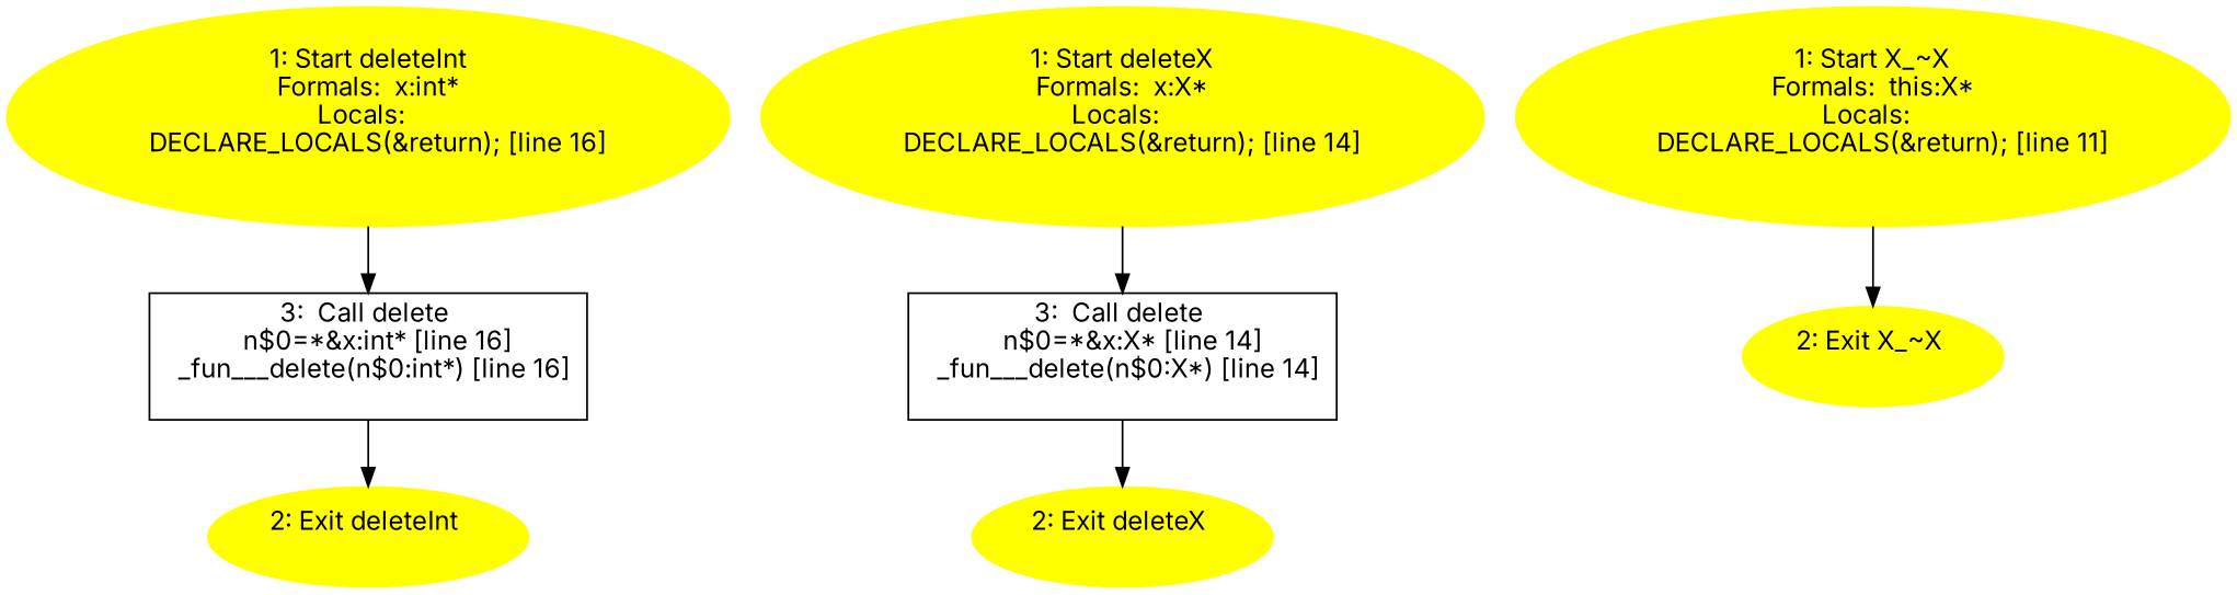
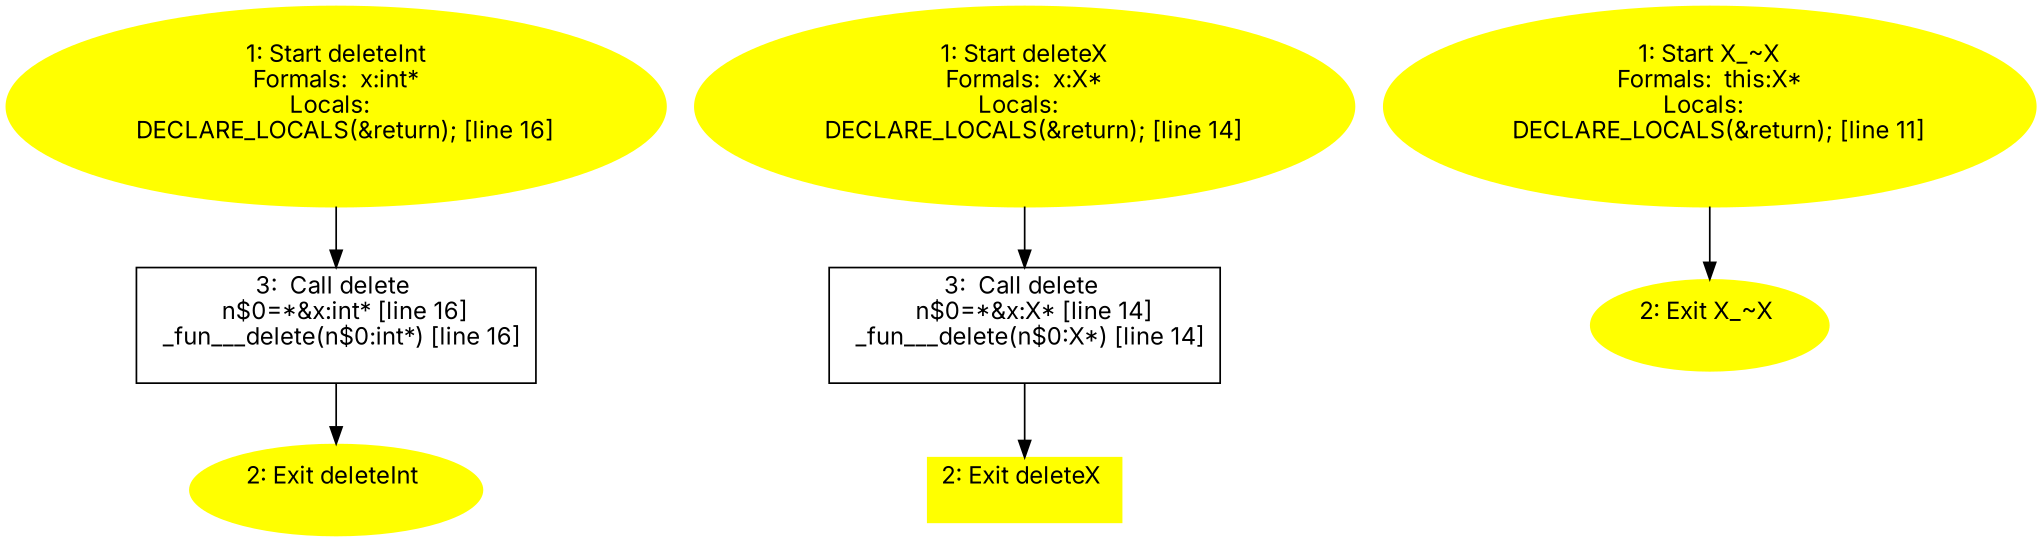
  digraph {
    fontname=Inter
    node [color=yellow style=filled fontname=Inter]
    edge [fontname=Inter]
    n1 [label="1: Start deleteInt\nFormals:  x:int*\nLocals:  \n   DECLARE_LOCALS(&return); [line 16]\n "]
    n2 [label="3:  Call delete \n   n$0=*&x:int* [line 16]\n  _fun___delete(n$0:int*) [line 16]\n " shape=box color="" style=""]
    n3 [label="2: Exit deleteInt \n  "]
    n4 [label="1: Start deleteX\nFormals:  x:X*\nLocals:  \n   DECLARE_LOCALS(&return); [line 14]\n "]
    n5 [label="3:  Call delete \n   n$0=*&x:X* [line 14]\n  _fun___delete(n$0:X*) [line 14]\n " shape=box color="" style=""]
-   n6 [label="2: Exit deleteX \n  "]
+   n6 [label="2: Exit deleteX \n  " shape=box]
    n7 [label="1: Start X_~X\nFormals:  this:X*\nLocals:  \n   DECLARE_LOCALS(&return); [line 11]\n "]
    n8 [label="2: Exit X_~X \n  "]
    n1 -> n2
    n2 -> n3
    n4 -> n5
    n5 -> n6
    n7 -> n8
  }
